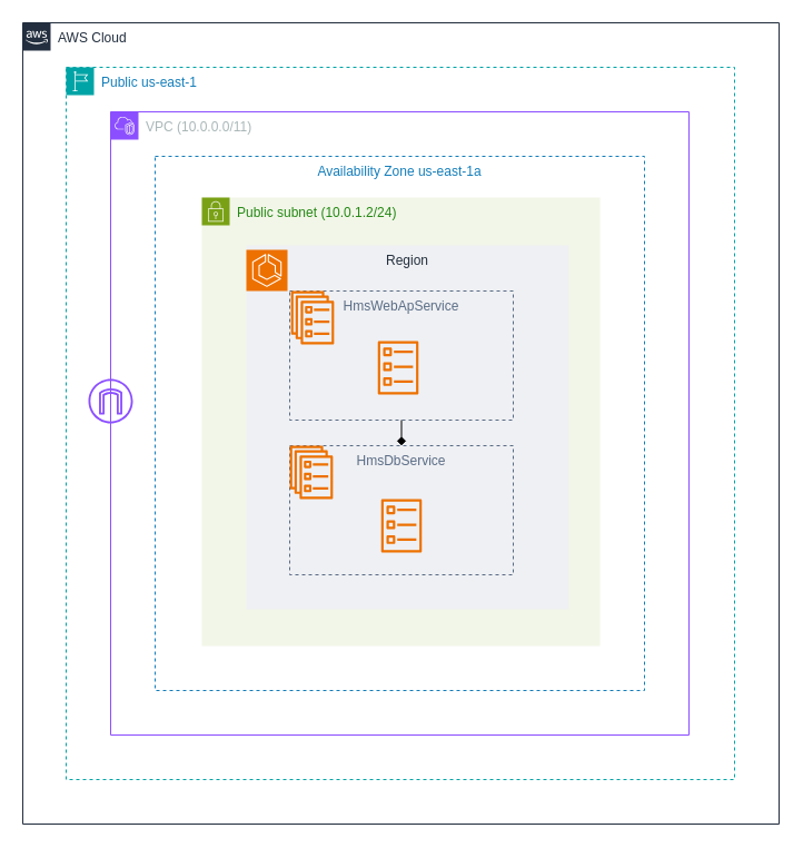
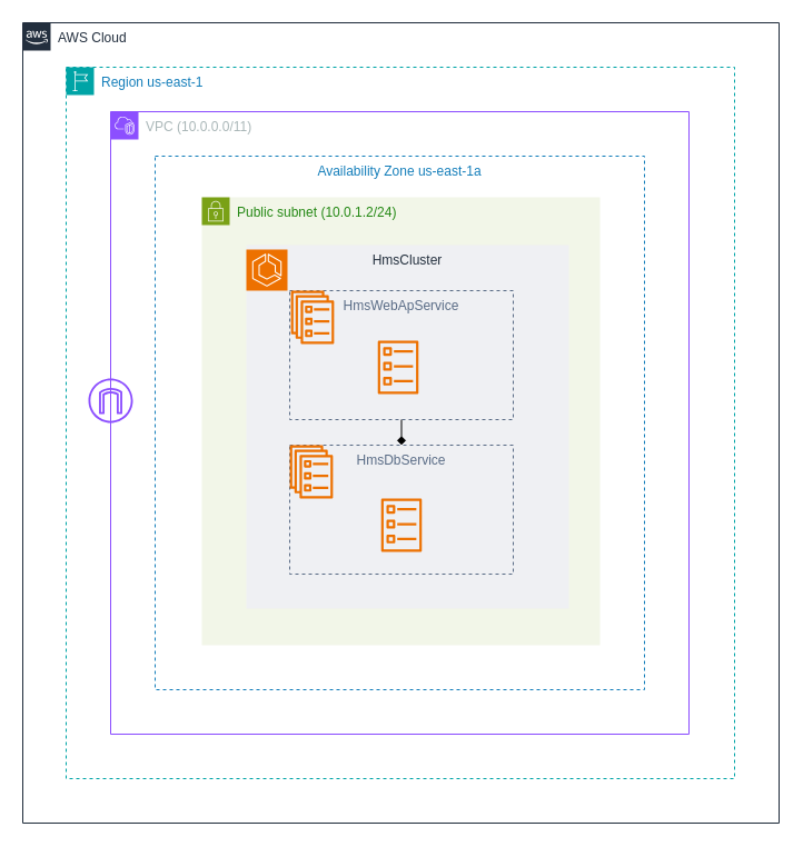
  <mxCell id="0" />
  <mxCell id="1" parent="0" />
  <mxCell id="2" value="AWS Cloud" style="points=[[0,0],[0.25,0],[0.5,0],[0.75,0],[1,0],[1,0.25],[1,0.5],[1,0.75],[1,1],[0.75,1],[0.5,1],[0.25,1],[0,1],[0,0.75],[0,0.5],[0,0.25]];outlineConnect=0;gradientColor=none;html=1;whiteSpace=wrap;fontSize=12;fontStyle=0;shape=mxgraph.aws4.group;grIcon=mxgraph.aws4.group_aws_cloud_alt;strokeColor=#232F3E;fillColor=none;verticalAlign=top;align=left;spacingLeft=30;fontColor=#232F3E;dashed=0;labelBackgroundColor=#ffffff;container=1;pointerEvents=0;collapsible=0;recursiveResize=0;" parent="1" vertex="1"><mxGeometry x="20" y="20" width="680" height="720" as="geometry" /></mxCell>
- <mxCell id="3" value="Public&amp;nbsp;us-east-1" style="points=[[0,0],[0.25,0],[0.5,0],[0.75,0],[1,0],[1,0.25],[1,0.5],[1,0.75],[1,1],[0.75,1],[0.5,1],[0.25,1],[0,1],[0,0.75],[0,0.5],[0,0.25]];outlineConnect=0;gradientColor=none;html=1;whiteSpace=wrap;fontSize=12;fontStyle=0;container=1;pointerEvents=0;collapsible=0;recursiveResize=0;shape=mxgraph.aws4.group;grIcon=mxgraph.aws4.group_region;strokeColor=#00A4A6;fillColor=none;verticalAlign=top;align=left;spacingLeft=30;fontColor=#147EBA;dashed=1;" parent="2" vertex="1"><mxGeometry x="39" y="40" width="601" height="640" as="geometry" /></mxCell>
+ <mxCell id="3" value="Region&amp;nbsp;us-east-1" style="points=[[0,0],[0.25,0],[0.5,0],[0.75,0],[1,0],[1,0.25],[1,0.5],[1,0.75],[1,1],[0.75,1],[0.5,1],[0.25,1],[0,1],[0,0.75],[0,0.5],[0,0.25]];outlineConnect=0;gradientColor=none;html=1;whiteSpace=wrap;fontSize=12;fontStyle=0;container=1;pointerEvents=0;collapsible=0;recursiveResize=0;shape=mxgraph.aws4.group;grIcon=mxgraph.aws4.group_region;strokeColor=#00A4A6;fillColor=none;verticalAlign=top;align=left;spacingLeft=30;fontColor=#147EBA;dashed=1;" parent="2" vertex="1"><mxGeometry x="39" y="40" width="601" height="640" as="geometry" /></mxCell>
  <mxCell id="4" value="VPC (10.0.0.0/11)" style="points=[[0,0],[0.25,0],[0.5,0],[0.75,0],[1,0],[1,0.25],[1,0.5],[1,0.75],[1,1],[0.75,1],[0.5,1],[0.25,1],[0,1],[0,0.75],[0,0.5],[0,0.25]];outlineConnect=0;gradientColor=none;html=1;whiteSpace=wrap;fontSize=12;fontStyle=0;container=1;pointerEvents=0;collapsible=0;recursiveResize=0;shape=mxgraph.aws4.group;grIcon=mxgraph.aws4.group_vpc2;strokeColor=#8C4FFF;fillColor=none;verticalAlign=top;align=left;spacingLeft=30;fontColor=#AAB7B8;dashed=0;" parent="3" vertex="1"><mxGeometry x="40" y="40" width="520" height="560" as="geometry" /></mxCell>
  <mxCell id="5" value="Availability Zone us-east-1a" style="fillColor=none;strokeColor=#147EBA;dashed=1;verticalAlign=top;fontStyle=0;fontColor=#147EBA;whiteSpace=wrap;html=1;" parent="4" vertex="1"><mxGeometry x="40" y="40" width="440" height="480" as="geometry" /></mxCell>
  <mxCell id="6" value="Public subnet (10.0.1.2/24)" style="points=[[0,0],[0.25,0],[0.5,0],[0.75,0],[1,0],[1,0.25],[1,0.5],[1,0.75],[1,1],[0.75,1],[0.5,1],[0.25,1],[0,1],[0,0.75],[0,0.5],[0,0.25]];outlineConnect=0;gradientColor=none;html=1;whiteSpace=wrap;fontSize=12;fontStyle=0;container=1;pointerEvents=0;collapsible=0;recursiveResize=0;shape=mxgraph.aws4.group;grIcon=mxgraph.aws4.group_security_group;grStroke=0;strokeColor=#7AA116;fillColor=#F2F6E8;verticalAlign=top;align=left;spacingLeft=30;fontColor=#248814;dashed=0;" parent="4" vertex="1"><mxGeometry x="82" y="77" width="358" height="403" as="geometry" /></mxCell>
- <mxCell id="7" value="Region" style="fillColor=#EFF0F3;strokeColor=none;dashed=0;verticalAlign=top;fontStyle=0;fontColor=#232F3D;whiteSpace=wrap;html=1;" parent="6" vertex="1"><mxGeometry x="40" y="43" width="290" height="327" as="geometry" /></mxCell>
+ <mxCell id="7" value="HmsCluster" style="fillColor=#EFF0F3;strokeColor=none;dashed=0;verticalAlign=top;fontStyle=0;fontColor=#232F3D;whiteSpace=wrap;html=1;" parent="6" vertex="1"><mxGeometry x="40" y="43" width="290" height="327" as="geometry" /></mxCell>
  <mxCell id="8" value="HmsWebApService" style="fillColor=none;strokeColor=#5A6C86;dashed=1;verticalAlign=top;fontStyle=0;fontColor=#5A6C86;whiteSpace=wrap;html=1;" parent="6" vertex="1"><mxGeometry x="79" y="84" width="201" height="116" as="geometry" /></mxCell>
  <mxCell id="9" value="HmsDbService" style="fillColor=none;strokeColor=#5A6C86;dashed=1;verticalAlign=top;fontStyle=0;fontColor=#5A6C86;whiteSpace=wrap;html=1;" parent="6" vertex="1"><mxGeometry x="79" y="223" width="201" height="116" as="geometry" /></mxCell>
  <mxCell id="10" value="" style="sketch=0;outlineConnect=0;fontColor=#232F3E;gradientColor=none;fillColor=#ED7100;strokeColor=none;dashed=0;verticalLabelPosition=bottom;verticalAlign=top;align=center;html=1;fontSize=12;fontStyle=0;aspect=fixed;pointerEvents=1;shape=mxgraph.aws4.ecs_service;" parent="6" vertex="1"><mxGeometry x="79" y="223" width="39" height="48" as="geometry" /></mxCell>
  <mxCell id="11" value="" style="sketch=0;outlineConnect=0;fontColor=#232F3E;gradientColor=none;fillColor=#ED7100;strokeColor=none;dashed=0;verticalLabelPosition=bottom;verticalAlign=top;align=center;html=1;fontSize=12;fontStyle=0;aspect=fixed;pointerEvents=1;shape=mxgraph.aws4.ecs_task;" parent="6" vertex="1"><mxGeometry x="161" y="271" width="37" height="48" as="geometry" /></mxCell>
  <mxCell id="12" value="" style="endArrow=diamond;html=1;rounded=0;exitX=0.5;exitY=1;exitDx=0;exitDy=0;" parent="6" source="8" target="9" edge="1"><mxGeometry width="50" height="50" relative="1" as="geometry"><mxPoint x="339" y="273" as="sourcePoint" /><mxPoint x="389" y="223" as="targetPoint" /></mxGeometry></mxCell>
  <mxCell id="13" value="" style="sketch=0;outlineConnect=0;fontColor=#232F3E;gradientColor=none;fillColor=#ED7100;strokeColor=none;dashed=0;verticalLabelPosition=bottom;verticalAlign=top;align=center;html=1;fontSize=12;fontStyle=0;aspect=fixed;pointerEvents=1;shape=mxgraph.aws4.ecs_service;" parent="4" vertex="1"><mxGeometry x="162" y="161" width="39" height="48" as="geometry" /></mxCell>
  <mxCell id="14" value="" style="sketch=0;outlineConnect=0;fontColor=#232F3E;gradientColor=none;fillColor=#ED7100;strokeColor=none;dashed=0;verticalLabelPosition=bottom;verticalAlign=top;align=center;html=1;fontSize=12;fontStyle=0;aspect=fixed;pointerEvents=1;shape=mxgraph.aws4.ecs_task;" parent="4" vertex="1"><mxGeometry x="240" y="206" width="37" height="48" as="geometry" /></mxCell>
  <mxCell id="15" value="" style="sketch=0;points=[[0,0,0],[0.25,0,0],[0.5,0,0],[0.75,0,0],[1,0,0],[0,1,0],[0.25,1,0],[0.5,1,0],[0.75,1,0],[1,1,0],[0,0.25,0],[0,0.5,0],[0,0.75,0],[1,0.25,0],[1,0.5,0],[1,0.75,0]];outlineConnect=0;fontColor=#232F3E;fillColor=#ED7100;strokeColor=#ffffff;dashed=0;verticalLabelPosition=bottom;verticalAlign=top;align=center;html=1;fontSize=12;fontStyle=0;aspect=fixed;shape=mxgraph.aws4.resourceIcon;resIcon=mxgraph.aws4.ecs;" parent="4" vertex="1"><mxGeometry x="122" y="124" width="37" height="37" as="geometry" /></mxCell>
  <mxCell id="16" value="" style="sketch=0;outlineConnect=0;fontColor=#232F3E;gradientColor=none;fillColor=#8C4FFF;strokeColor=none;dashed=0;verticalLabelPosition=bottom;verticalAlign=top;align=center;html=1;fontSize=12;fontStyle=0;aspect=fixed;pointerEvents=1;shape=mxgraph.aws4.internet_gateway;" parent="3" vertex="1"><mxGeometry x="20" y="280" width="40" height="40" as="geometry" /></mxCell>
  <mxCell id="17" value="ルートテーブル" parent="0" />
